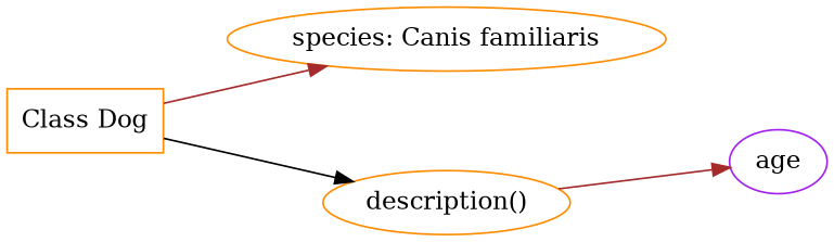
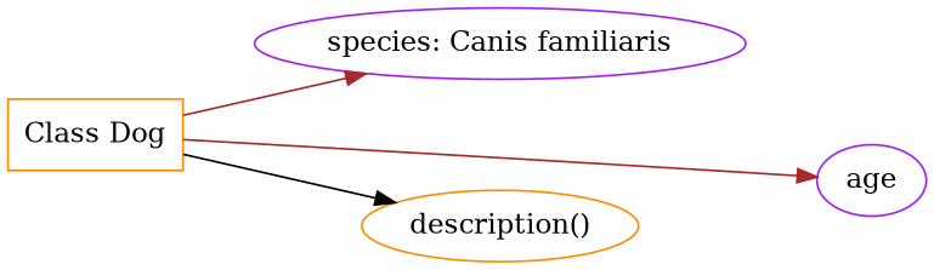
  digraph {
    rankdir=LR
    node [color=darkorange shape=ellipse]
    edge [arrowhead=normal color=brown]
    n1 [label="Class Dog" shape=box]
-   n2 [label="species: Canis familiaris"]
+   n2 [color=purple label="species: Canis familiaris"]
    n3 [color=purple label=age]
    n4 [label="description()"]
    n1 -> n2
-   n4 -> n3
+   n1 -> n3
    n1 -> n4 [color=black]
  }
